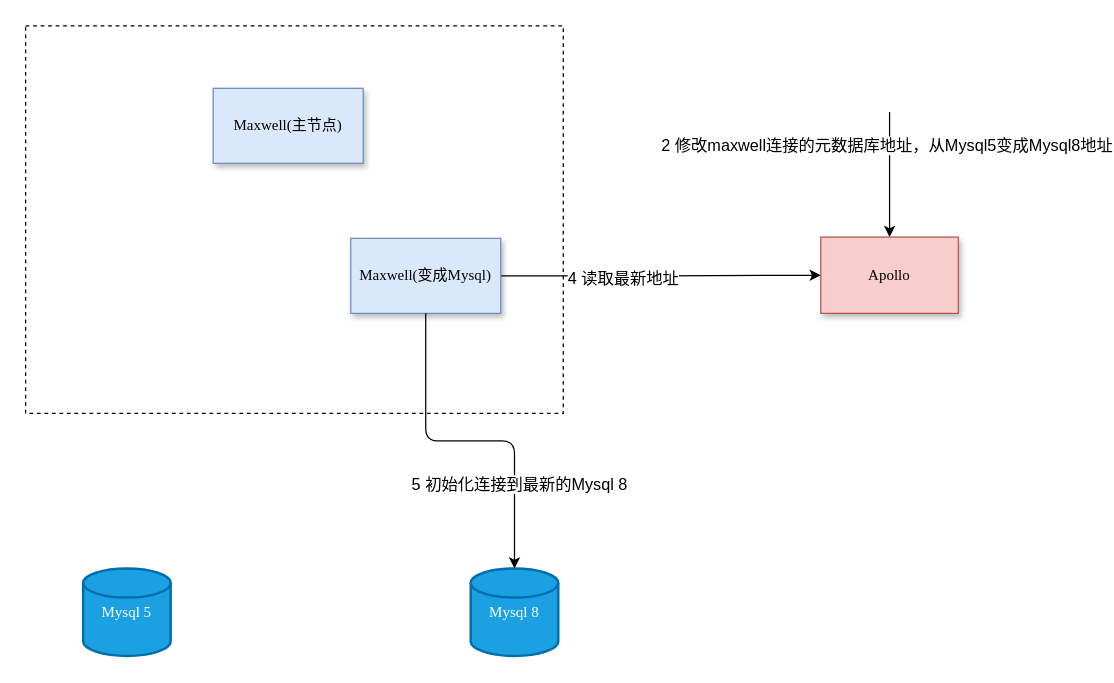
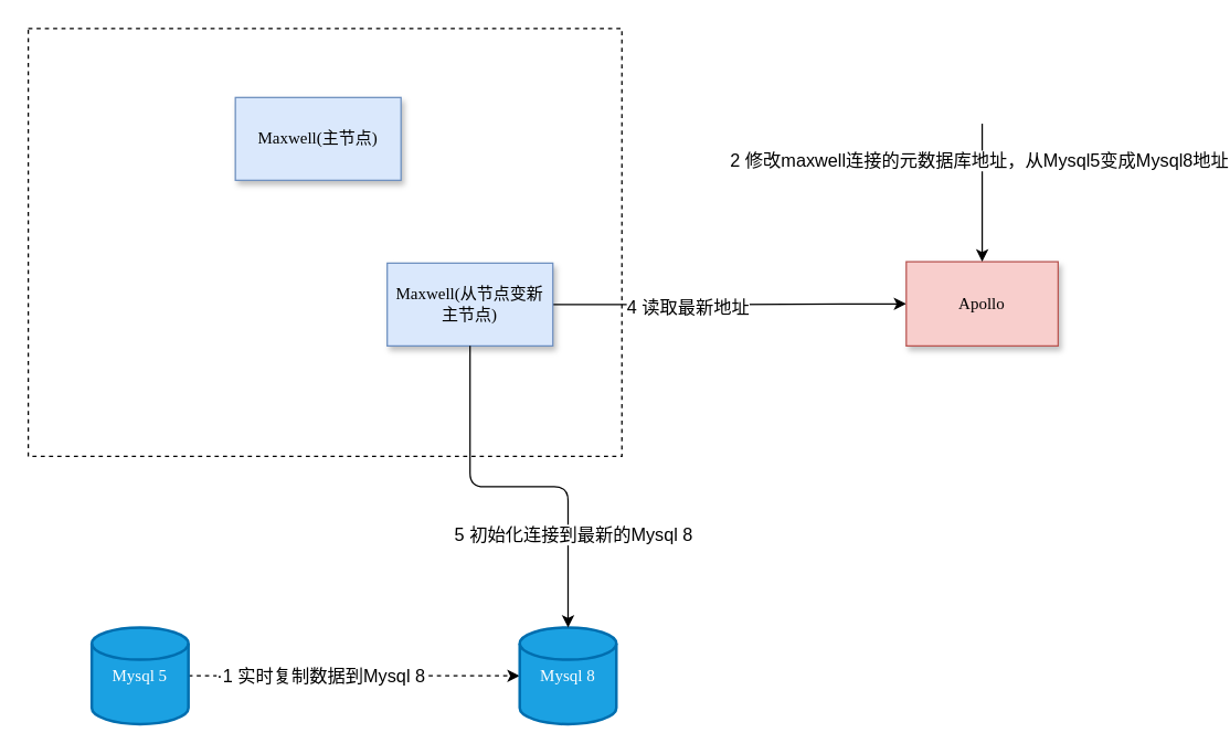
  <mxCell id="0" />
  <mxCell id="1" parent="0" />
  <mxCell id="2" style="edgeStyle=orthogonalEdgeStyle;rounded=0;orthogonalLoop=1;jettySize=auto;html=1;exitX=1;exitY=0.5;exitDx=0;exitDy=0;entryX=0;entryY=0.5;entryDx=0;entryDy=0;" edge="1" parent="1" source="9" target="11"><mxGeometry relative="1" as="geometry" /></mxCell>
  <mxCell id="3" value="4 读取最新地址" style="edgeLabel;html=1;align=center;verticalAlign=middle;resizable=0;points=[];fontSize=13;" vertex="1" connectable="0" parent="2"><mxGeometry x="-0.244" y="-1" relative="1" as="geometry"><mxPoint as="offset" /></mxGeometry></mxCell>
  <mxCell id="4" value="" style="rounded=0;whiteSpace=wrap;html=1;fillColor=none;dashed=1;" parent="1" vertex="1"><mxGeometry x="20" y="20" width="430" height="310" as="geometry" /></mxCell>
  <mxCell id="5" value="Maxwell(主节点)" style="rounded=0;whiteSpace=wrap;html=1;fillColor=#dae8fc;strokeColor=#6c8ebf;shadow=1;fontFamily=Tahoma;" parent="1" vertex="1"><mxGeometry x="170" y="70" width="120" height="60" as="geometry" /></mxCell>
+ <mxCell id="6" style="edgeStyle=orthogonalEdgeStyle;rounded=0;orthogonalLoop=1;jettySize=auto;html=1;exitX=1;exitY=0.5;exitDx=0;exitDy=0;exitPerimeter=0;dashed=1;" edge="1" parent="1" source="8" target="10"><mxGeometry relative="1" as="geometry" /></mxCell>
+ <mxCell id="7" value="·1 实时复制数据到Mysql 8" style="edgeLabel;html=1;align=center;verticalAlign=middle;resizable=0;points=[];fontSize=13;" vertex="1" connectable="0" parent="6"><mxGeometry x="-0.208" y="1" relative="1" as="geometry"><mxPoint as="offset" /></mxGeometry></mxCell>
  <mxCell id="8" value="Mysql 5" style="strokeWidth=2;html=1;shape=mxgraph.flowchart.database;whiteSpace=wrap;fillColor=#1ba1e2;fontColor=#ffffff;strokeColor=#006EAF;fontFamily=Tahoma;" parent="1" vertex="1"><mxGeometry x="66" y="454" width="70" height="70" as="geometry" /></mxCell>
- <mxCell id="9" value="Maxwell(变成Mysql)" style="rounded=0;whiteSpace=wrap;html=1;fillColor=#dae8fc;strokeColor=#6c8ebf;shadow=1;fontFamily=Tahoma;" parent="1" vertex="1"><mxGeometry x="280" y="190" width="120" height="60" as="geometry" /></mxCell>
+ <mxCell id="9" value="Maxwell(从节点变新主节点)" style="rounded=0;whiteSpace=wrap;html=1;fillColor=#dae8fc;strokeColor=#6c8ebf;shadow=1;fontFamily=Tahoma;" parent="1" vertex="1"><mxGeometry x="280" y="190" width="120" height="60" as="geometry" /></mxCell>
  <mxCell id="10" value="Mysql 8" style="strokeWidth=2;html=1;shape=mxgraph.flowchart.database;whiteSpace=wrap;fillColor=#1ba1e2;fontColor=#ffffff;strokeColor=#006EAF;fontFamily=Tahoma;" parent="1" vertex="1"><mxGeometry x="376" y="454" width="70" height="70" as="geometry" /></mxCell>
  <mxCell id="11" value="Apollo" style="rounded=0;whiteSpace=wrap;html=1;fillColor=#f8cecc;strokeColor=#b85450;shadow=1;fontFamily=Tahoma;" parent="1" vertex="1"><mxGeometry x="656" y="189" width="110" height="61" as="geometry" /></mxCell>
  <mxCell id="12" value="" style="endArrow=classic;html=1;rounded=0;entryX=0.5;entryY=0;entryDx=0;entryDy=0;" edge="1" parent="1" target="11"><mxGeometry width="50" height="50" relative="1" as="geometry"><mxPoint x="711" y="89" as="sourcePoint" /><mxPoint x="726" y="-31" as="targetPoint" /></mxGeometry></mxCell>
  <mxCell id="13" value="2 修改maxwell连接的元数据库地址，从Mysql5变成Mysql8地址" style="edgeLabel;html=1;align=center;verticalAlign=middle;resizable=0;points=[];fontSize=13;" vertex="1" connectable="0" parent="12"><mxGeometry x="-0.49" y="-3" relative="1" as="geometry"><mxPoint as="offset" /></mxGeometry></mxCell>
  <mxCell id="14" style="edgeStyle=orthogonalEdgeStyle;rounded=1;orthogonalLoop=1;jettySize=auto;html=1;exitX=0.5;exitY=1;exitDx=0;exitDy=0;entryX=0.5;entryY=0;entryDx=0;entryDy=0;entryPerimeter=0;curved=0;" edge="1" parent="1" source="9" target="10"><mxGeometry relative="1" as="geometry" /></mxCell>
  <mxCell id="15" value="&lt;span style=&quot;font-size: 13px;&quot;&gt;5 初始化连接到最新的Mysql 8&lt;/span&gt;" style="edgeLabel;html=1;align=center;verticalAlign=middle;resizable=0;points=[];" vertex="1" connectable="0" parent="14"><mxGeometry x="0.505" y="3" relative="1" as="geometry"><mxPoint as="offset" /></mxGeometry></mxCell>
